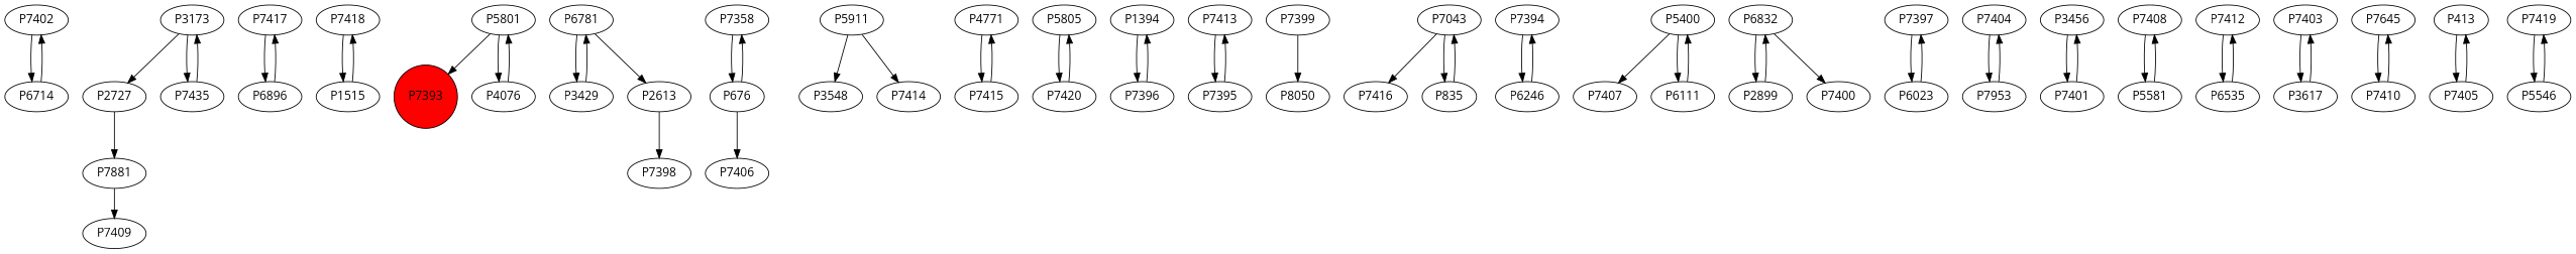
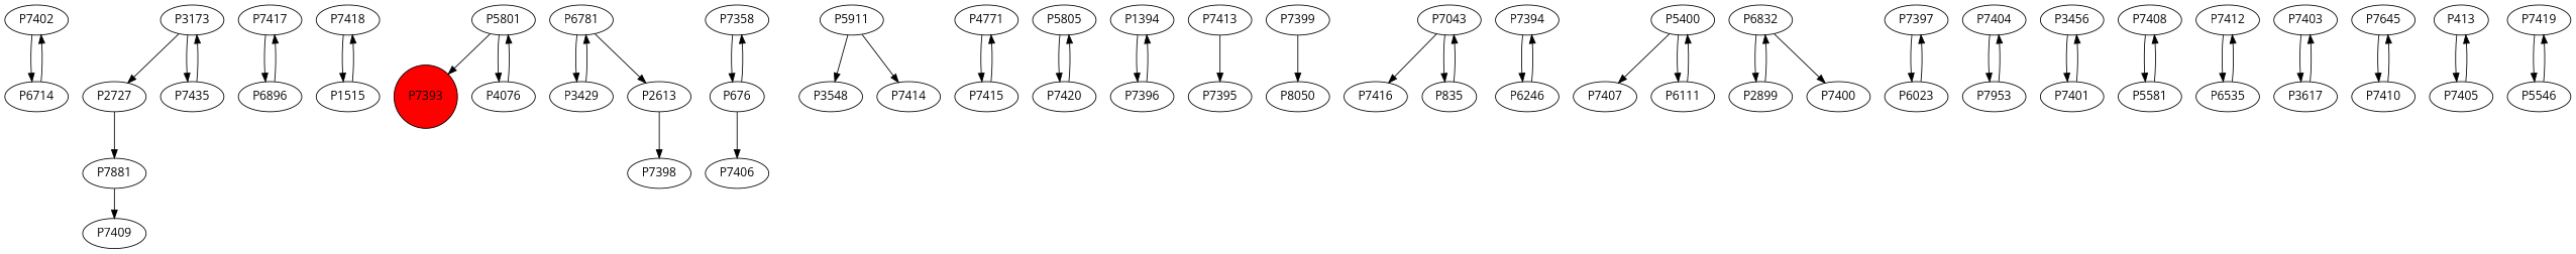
  digraph {
    fontname="Open Sans"
    node [fontname="Open Sans"]
    edge [fontname="Open Sans"]
    P7402
    P6714
    P3173
    P2727
    P7435
    P7881
    P7409
    P7417
    P6896
    P7418
    P1515
    P7393 [fillcolor=red shape=circle style=filled]
    P5801
    P4076
    P6781
    P3429
    P2613
    P7398
    P7358
    P676
    P7406
    P5911
    P3548
    P7414
    P4771
    P7415
    P5805
    P7420
    P1394
    P7396
    P7413
    P7395
    P7399
    P8050
    P7043
    P7416
    P835
    P7394
    P6246
    P5400
    P7407
    P6111
    P6832
    P2899
    P7400
    P7397
    P6023
    P7404
    P7953
    P3456
    P7401
    P7408
    P5581
    P7412
    P6535
    P7403
    P3617
    P7645
    P7410
    P413
    P7405
    P7419
    P5546
    P7402 -> P6714
    P6714 -> P7402
    P3173 -> P2727
    P3173 -> P7435
    P2727 -> P7881
    P7435 -> P3173
    P7881 -> P7409
    P7417 -> P6896
    P6896 -> P7417
    P7418 -> P1515
    P1515 -> P7418
    P5801 -> P7393
    P5801 -> P4076
    P4076 -> P5801
    P6781 -> P3429
    P6781 -> P2613
    P3429 -> P6781
    P2613 -> P7398
    P7358 -> P676
    P676 -> P7358
    P676 -> P7406
    P5911 -> P3548
    P5911 -> P7414
    P4771 -> P7415
    P7415 -> P4771
    P5805 -> P7420
    P7420 -> P5805
    P1394 -> P7396
    P7396 -> P1394
    P7413 -> P7395
-   P7395 -> P7413
    P7399 -> P8050
    P7043 -> P7416
    P7043 -> P835
    P835 -> P7043
    P7394 -> P6246
    P6246 -> P7394
    P5400 -> P7407
    P5400 -> P6111
    P6111 -> P5400
    P6832 -> P2899
    P6832 -> P7400
    P2899 -> P6832
    P7397 -> P6023
    P6023 -> P7397
    P7404 -> P7953
    P7953 -> P7404
    P3456 -> P7401
    P7401 -> P3456
    P7408 -> P5581
    P5581 -> P7408
    P7412 -> P6535
    P6535 -> P7412
    P7403 -> P3617
    P3617 -> P7403
    P7645 -> P7410
    P7410 -> P7645
    P413 -> P7405
    P7405 -> P413
    P7419 -> P5546
    P5546 -> P7419
  }
